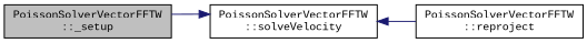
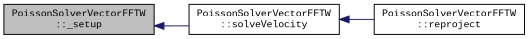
  digraph {
    fontname="Liberation Mono"
    rankdir=LR
    node [color=black fillcolor=white fontname="Liberation Mono" fontsize=10 shape=record style=filled]
    edge [color=midnightblue dir=back fontname="Liberation Mono" fontsize=10 labelfontname=Helvetica labelfontsize=10 style=solid]
    n1 [fillcolor=grey75 fontcolor=black height=0.2 label="PoissonSolverVectorFFTW\l::_setup" width=0.4]
    n2 [height=0.2 label="PoissonSolverVectorFFTW\l::solveVelocity" width=0.4]
    n3 [height=0.2 label="PoissonSolverVectorFFTW\l::reproject" width=0.4]
-   n2 -> n1
+   n1 -> n2
    n2 -> n3
  }
